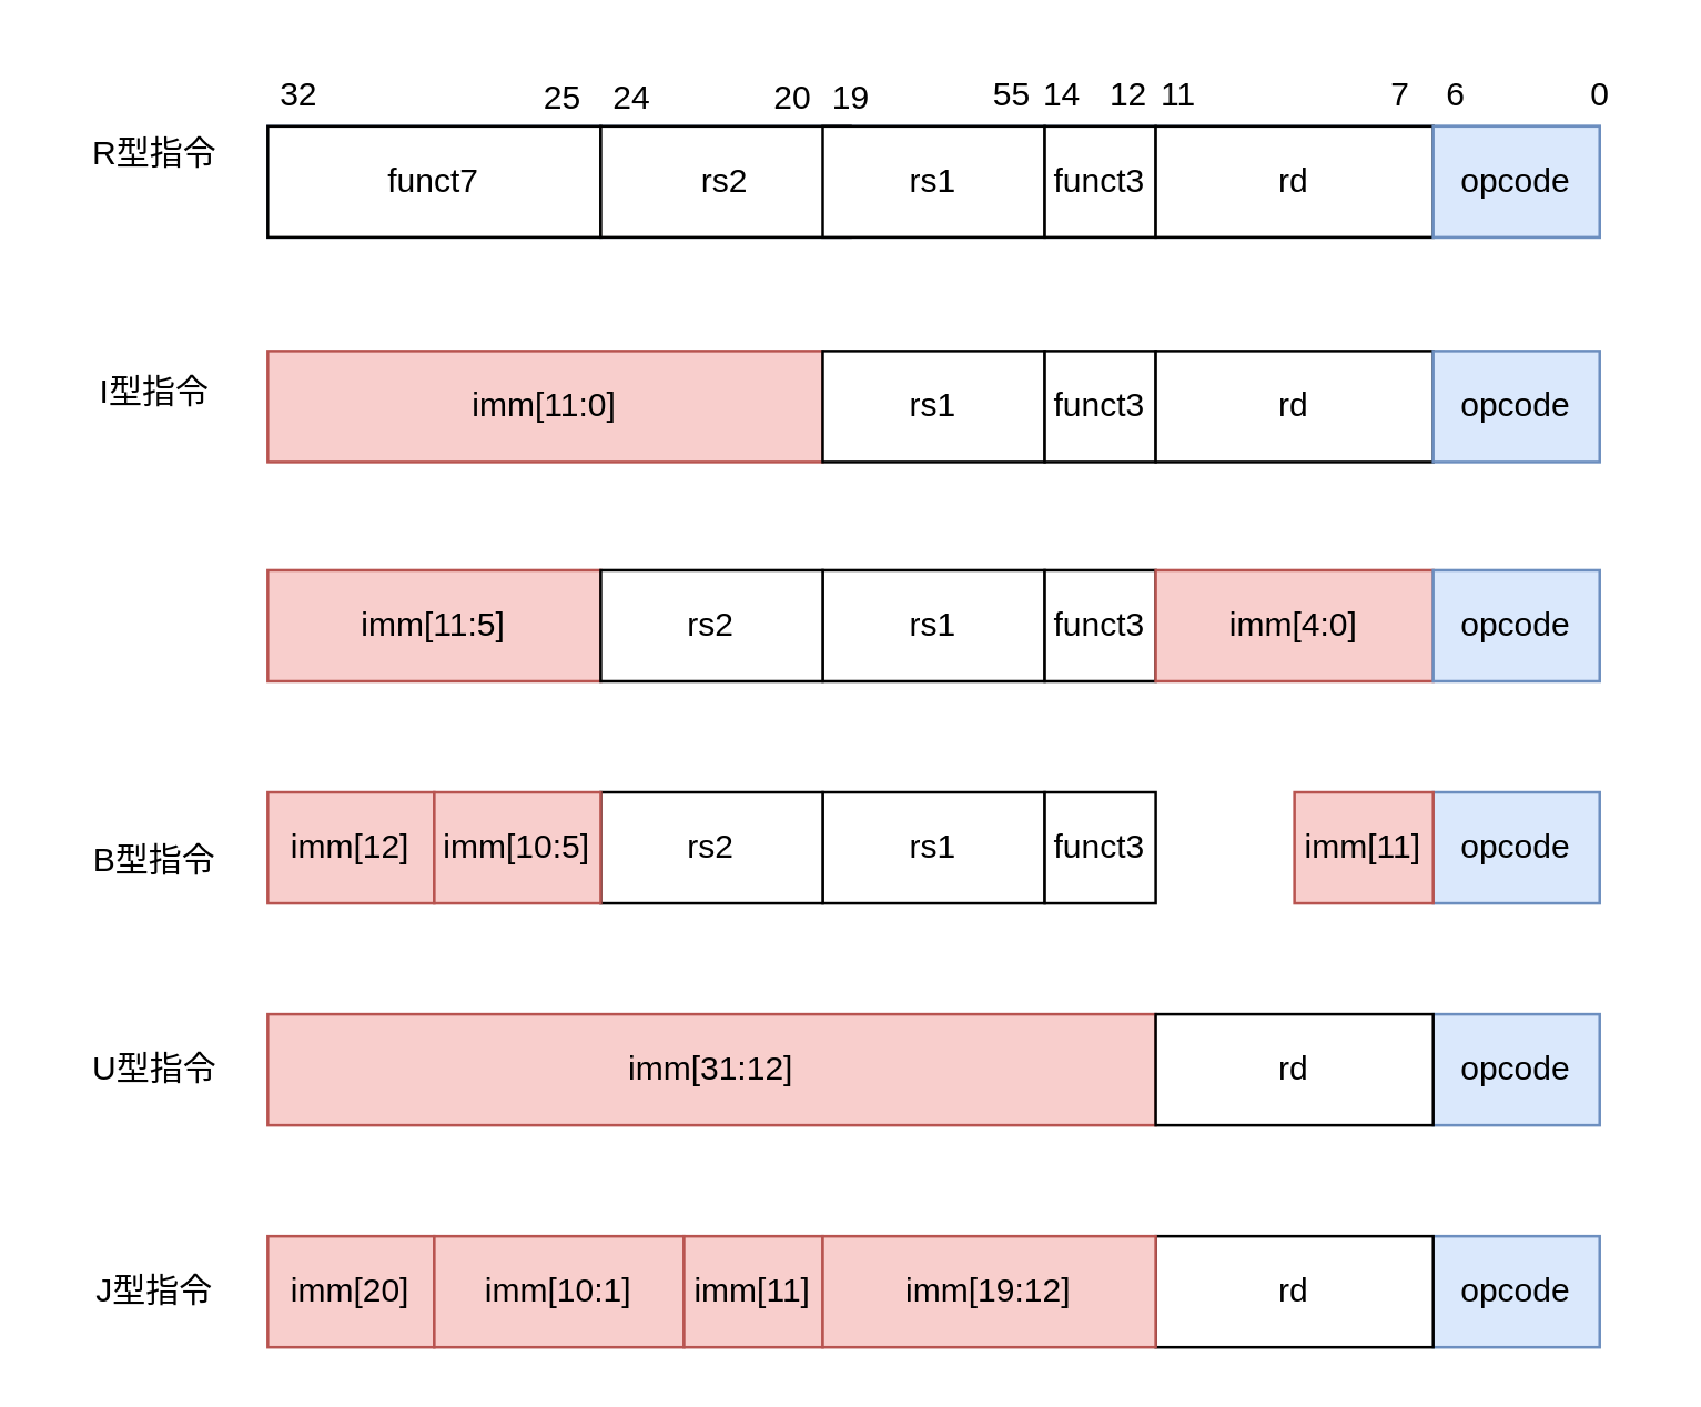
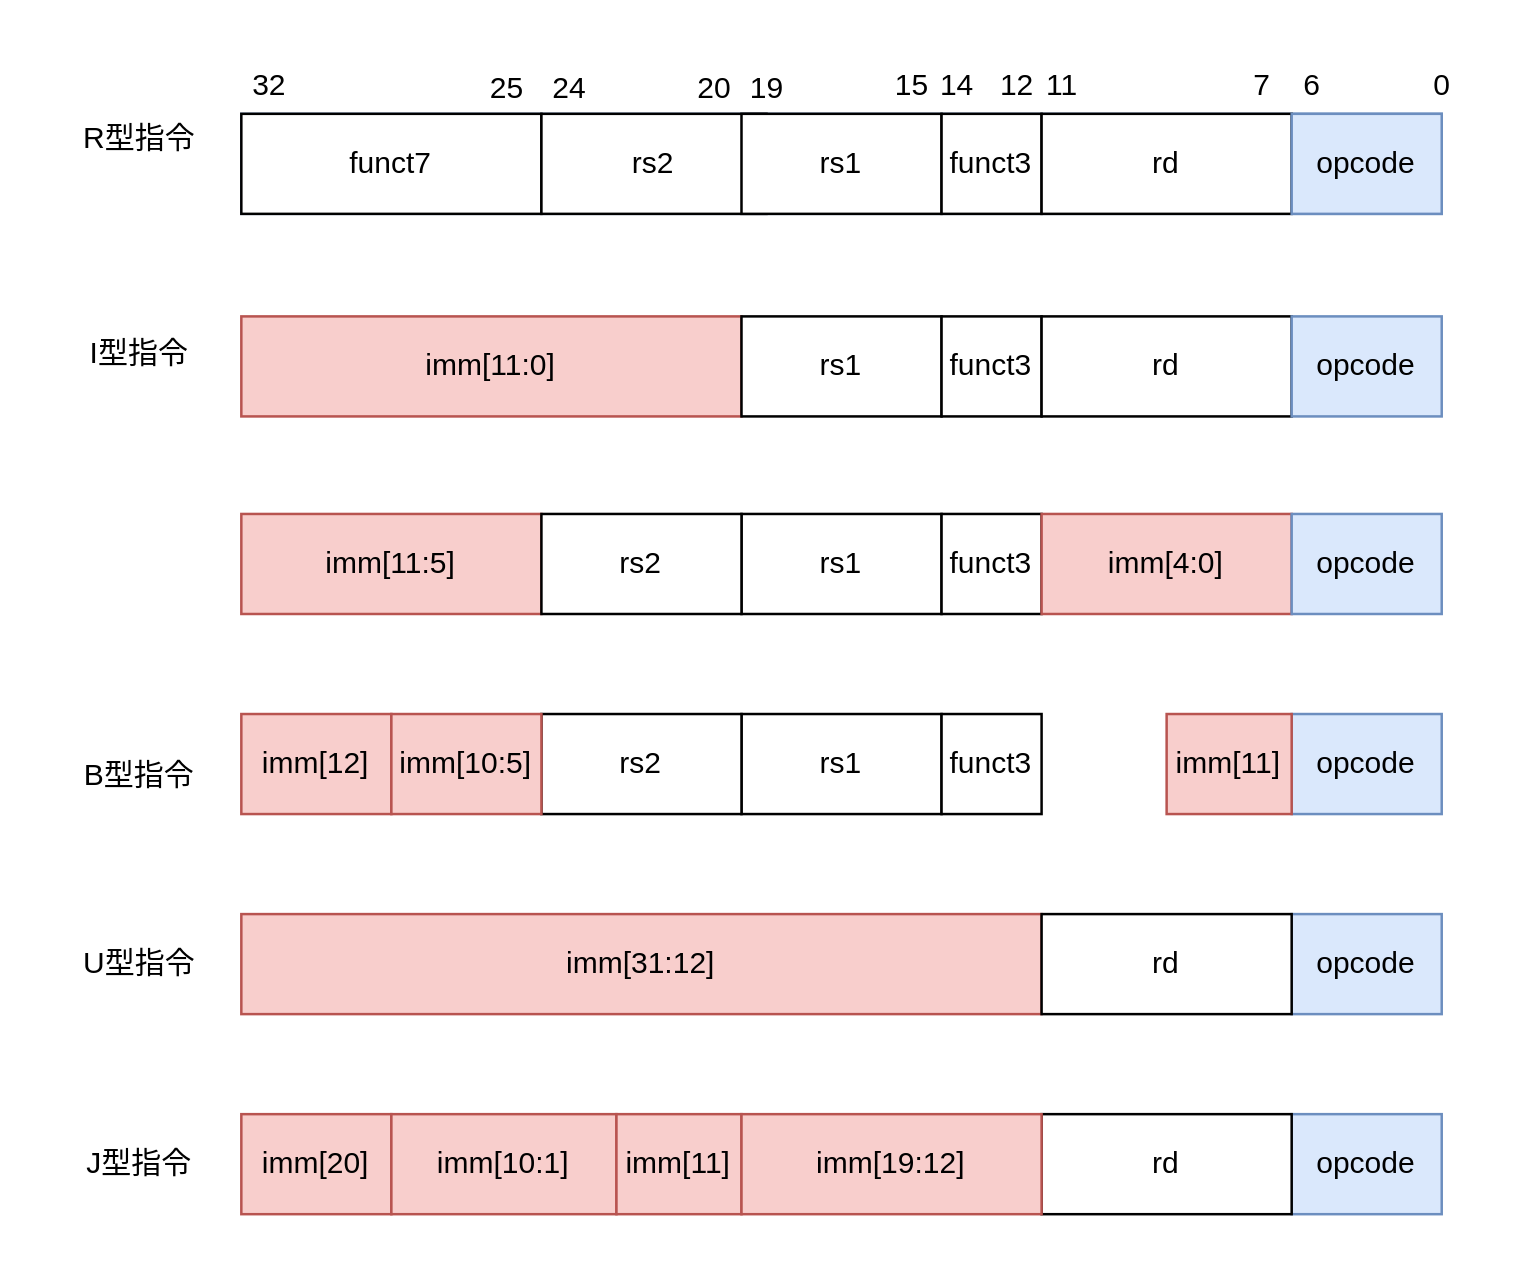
  <mxCell id="0" />
  <mxCell id="1" parent="0" />
  <mxCell id="2" value="0" style="text;html=1;align=center;verticalAlign=top;resizable=0;points=[];autosize=1;strokeColor=none;fillColor=none;" vertex="1" parent="1"><mxGeometry x="561" y="20" width="30" height="30" as="geometry" /></mxCell>
  <mxCell id="3" value="6" style="text;html=1;align=center;verticalAlign=top;resizable=0;points=[];autosize=1;strokeColor=none;fillColor=none;" vertex="1" parent="1"><mxGeometry x="509" y="20" width="30" height="30" as="geometry" /></mxCell>
  <mxCell id="4" value="7" style="text;html=1;align=center;verticalAlign=top;resizable=0;points=[];autosize=1;strokeColor=none;fillColor=none;" vertex="1" parent="1"><mxGeometry x="489" y="20" width="30" height="30" as="geometry" /></mxCell>
  <mxCell id="5" value="11" style="text;html=1;align=center;verticalAlign=top;resizable=0;points=[];autosize=1;strokeColor=none;fillColor=none;" vertex="1" parent="1"><mxGeometry x="404" y="20" width="40" height="30" as="geometry" /></mxCell>
  <mxCell id="6" value="12" style="text;html=1;align=center;verticalAlign=top;resizable=0;points=[];autosize=1;strokeColor=none;fillColor=none;" vertex="1" parent="1"><mxGeometry x="386" y="20" width="40" height="30" as="geometry" /></mxCell>
  <mxCell id="7" value="14" style="text;html=1;align=center;verticalAlign=top;resizable=0;points=[];autosize=1;strokeColor=none;fillColor=none;" vertex="1" parent="1"><mxGeometry x="362" y="20" width="40" height="30" as="geometry" /></mxCell>
- <mxCell id="8" value="55" style="text;html=1;align=center;verticalAlign=top;resizable=0;points=[];autosize=1;strokeColor=none;fillColor=none;" vertex="1" parent="1"><mxGeometry x="344" y="20" width="40" height="30" as="geometry" /></mxCell>
+ <mxCell id="8" value="15" style="text;html=1;align=center;verticalAlign=top;resizable=0;points=[];autosize=1;strokeColor=none;fillColor=none;" vertex="1" parent="1"><mxGeometry x="344" y="20" width="40" height="30" as="geometry" /></mxCell>
  <mxCell id="9" value="19" style="text;html=1;align=center;verticalAlign=top;resizable=0;points=[];autosize=1;strokeColor=none;fillColor=none;" vertex="1" parent="1"><mxGeometry x="286" y="21" width="40" height="30" as="geometry" /></mxCell>
  <mxCell id="10" value="20" style="text;html=1;align=center;verticalAlign=top;resizable=0;points=[];autosize=1;strokeColor=none;fillColor=none;" vertex="1" parent="1"><mxGeometry x="265" y="21" width="40" height="30" as="geometry" /></mxCell>
  <mxCell id="11" value="24" style="text;html=1;align=center;verticalAlign=top;resizable=0;points=[];autosize=1;strokeColor=none;fillColor=none;" vertex="1" parent="1"><mxGeometry x="207" y="21" width="40" height="30" as="geometry" /></mxCell>
  <mxCell id="12" value="25" style="text;html=1;align=center;verticalAlign=top;resizable=0;points=[];autosize=1;strokeColor=none;fillColor=none;" vertex="1" parent="1"><mxGeometry x="182" y="21" width="40" height="30" as="geometry" /></mxCell>
  <mxCell id="13" value="32" style="text;html=1;align=center;verticalAlign=top;resizable=0;points=[];autosize=1;strokeColor=none;fillColor=none;" vertex="1" parent="1"><mxGeometry x="87" y="20" width="40" height="30" as="geometry" /></mxCell>
  <mxCell id="14" value="" style="group;fillColor=#dae8fc;strokeColor=#6c8ebf;" vertex="1" connectable="0" parent="1"><mxGeometry x="96" y="45" width="480" height="40" as="geometry" /></mxCell>
  <mxCell id="15" value="funct7" style="rounded=0;whiteSpace=wrap;html=1;" vertex="1" parent="14"><mxGeometry width="120" height="40" as="geometry" /></mxCell>
  <mxCell id="16" value="rs2" style="rounded=0;whiteSpace=wrap;html=1;" vertex="1" parent="14"><mxGeometry x="120" width="90" height="40" as="geometry" /></mxCell>
  <mxCell id="17" value="rs1" style="rounded=0;whiteSpace=wrap;html=1;" vertex="1" parent="14"><mxGeometry x="200" width="80" height="40" as="geometry" /></mxCell>
  <mxCell id="18" value="funct3" style="rounded=0;whiteSpace=wrap;html=1;" vertex="1" parent="14"><mxGeometry x="280" width="40" height="40" as="geometry" /></mxCell>
  <mxCell id="19" value="rd" style="rounded=0;whiteSpace=wrap;html=1;" vertex="1" parent="14"><mxGeometry x="320" width="100" height="40" as="geometry" /></mxCell>
  <mxCell id="20" value="opcode" style="rounded=0;whiteSpace=wrap;html=1;fillColor=#dae8fc;strokeColor=#6c8ebf;" vertex="1" parent="14"><mxGeometry x="420" width="60" height="40" as="geometry" /></mxCell>
  <mxCell id="21" value="" style="group" vertex="1" connectable="0" parent="1"><mxGeometry x="96" y="126" width="480" height="40" as="geometry" /></mxCell>
  <mxCell id="22" value="imm[11:0]" style="rounded=0;whiteSpace=wrap;html=1;fillColor=#f8cecc;strokeColor=#b85450;" vertex="1" parent="21"><mxGeometry width="200" height="40" as="geometry" /></mxCell>
  <mxCell id="23" value="rs1" style="rounded=0;whiteSpace=wrap;html=1;" vertex="1" parent="21"><mxGeometry x="200" width="80" height="40" as="geometry" /></mxCell>
  <mxCell id="24" value="funct3" style="rounded=0;whiteSpace=wrap;html=1;" vertex="1" parent="21"><mxGeometry x="280" width="40" height="40" as="geometry" /></mxCell>
  <mxCell id="25" value="rd" style="rounded=0;whiteSpace=wrap;html=1;" vertex="1" parent="21"><mxGeometry x="320" width="100" height="40" as="geometry" /></mxCell>
  <mxCell id="26" value="opcode" style="rounded=0;whiteSpace=wrap;html=1;fillColor=#dae8fc;strokeColor=#6c8ebf;" vertex="1" parent="21"><mxGeometry x="420" width="60" height="40" as="geometry" /></mxCell>
  <mxCell id="27" value="" style="group" vertex="1" connectable="0" parent="1"><mxGeometry x="96" y="205" width="480" height="40" as="geometry" /></mxCell>
  <mxCell id="28" value="imm[11:5]" style="rounded=0;whiteSpace=wrap;html=1;fillColor=#f8cecc;strokeColor=#b85450;" vertex="1" parent="27"><mxGeometry width="120" height="40" as="geometry" /></mxCell>
  <mxCell id="29" value="rs1" style="rounded=0;whiteSpace=wrap;html=1;" vertex="1" parent="27"><mxGeometry x="200" width="80" height="40" as="geometry" /></mxCell>
  <mxCell id="30" value="funct3" style="rounded=0;whiteSpace=wrap;html=1;" vertex="1" parent="27"><mxGeometry x="280" width="40" height="40" as="geometry" /></mxCell>
  <mxCell id="31" value="imm[4:0]" style="rounded=0;whiteSpace=wrap;html=1;fillColor=#f8cecc;strokeColor=#b85450;" vertex="1" parent="27"><mxGeometry x="320" width="100" height="40" as="geometry" /></mxCell>
  <mxCell id="32" value="opcode" style="rounded=0;whiteSpace=wrap;html=1;fillColor=#dae8fc;strokeColor=#6c8ebf;" vertex="1" parent="27"><mxGeometry x="420" width="60" height="40" as="geometry" /></mxCell>
  <mxCell id="33" value="rs2" style="rounded=0;whiteSpace=wrap;html=1;" vertex="1" parent="27"><mxGeometry x="120" width="80" height="40" as="geometry" /></mxCell>
  <mxCell id="34" value="" style="group" vertex="1" connectable="0" parent="1"><mxGeometry x="96" y="285" width="480" height="40" as="geometry" /></mxCell>
  <mxCell id="35" value="imm[12]" style="rounded=0;whiteSpace=wrap;html=1;fillColor=#f8cecc;strokeColor=#b85450;" vertex="1" parent="34"><mxGeometry width="60" height="40" as="geometry" /></mxCell>
  <mxCell id="36" value="rs1" style="rounded=0;whiteSpace=wrap;html=1;" vertex="1" parent="34"><mxGeometry x="200" width="80" height="40" as="geometry" /></mxCell>
  <mxCell id="37" value="funct3" style="rounded=0;whiteSpace=wrap;html=1;" vertex="1" parent="34"><mxGeometry x="280" width="40" height="40" as="geometry" /></mxCell>
  <mxCell id="38" value="opcode" style="rounded=0;whiteSpace=wrap;html=1;fillColor=#dae8fc;strokeColor=#6c8ebf;" vertex="1" parent="34"><mxGeometry x="420" width="60" height="40" as="geometry" /></mxCell>
  <mxCell id="39" value="rs2" style="rounded=0;whiteSpace=wrap;html=1;" vertex="1" parent="34"><mxGeometry x="120" width="80" height="40" as="geometry" /></mxCell>
  <mxCell id="40" value="imm[10:5]" style="rounded=0;whiteSpace=wrap;html=1;fillColor=#f8cecc;strokeColor=#b85450;" vertex="1" parent="34"><mxGeometry x="60" width="60" height="40" as="geometry" /></mxCell>
  <mxCell id="41" value="imm[11]" style="rounded=0;whiteSpace=wrap;html=1;fillColor=#f8cecc;strokeColor=#b85450;" vertex="1" parent="34"><mxGeometry x="370" width="50" height="40" as="geometry" /></mxCell>
  <mxCell id="42" value="" style="group" vertex="1" connectable="0" parent="1"><mxGeometry x="96" y="365" width="480" height="40" as="geometry" /></mxCell>
  <mxCell id="43" value="imm[31:12]" style="rounded=0;whiteSpace=wrap;html=1;fillColor=#f8cecc;strokeColor=#b85450;" vertex="1" parent="42"><mxGeometry width="320" height="40" as="geometry" /></mxCell>
  <mxCell id="44" value="opcode" style="rounded=0;whiteSpace=wrap;html=1;fillColor=#dae8fc;strokeColor=#6c8ebf;" vertex="1" parent="42"><mxGeometry x="420" width="60" height="40" as="geometry" /></mxCell>
  <mxCell id="45" value="rd" style="rounded=0;whiteSpace=wrap;html=1;" vertex="1" parent="42"><mxGeometry x="320" width="100" height="40" as="geometry" /></mxCell>
  <mxCell id="46" value="" style="group" vertex="1" connectable="0" parent="1"><mxGeometry x="96" y="445" width="480" height="40" as="geometry" /></mxCell>
  <mxCell id="47" value="imm[20]" style="rounded=0;whiteSpace=wrap;html=1;fillColor=#f8cecc;strokeColor=#b85450;" vertex="1" parent="46"><mxGeometry width="60" height="40" as="geometry" /></mxCell>
  <mxCell id="48" value="opcode" style="rounded=0;whiteSpace=wrap;html=1;fillColor=#dae8fc;strokeColor=#6c8ebf;" vertex="1" parent="46"><mxGeometry x="420" width="60" height="40" as="geometry" /></mxCell>
  <mxCell id="49" value="rd" style="rounded=0;whiteSpace=wrap;html=1;" vertex="1" parent="46"><mxGeometry x="320" width="100" height="40" as="geometry" /></mxCell>
  <mxCell id="50" value="imm[10:1]" style="rounded=0;whiteSpace=wrap;html=1;fillColor=#f8cecc;strokeColor=#b85450;" vertex="1" parent="46"><mxGeometry x="60" width="90" height="40" as="geometry" /></mxCell>
  <mxCell id="51" value="imm[11]" style="rounded=0;whiteSpace=wrap;html=1;fillColor=#f8cecc;strokeColor=#b85450;" vertex="1" parent="46"><mxGeometry x="150" width="50" height="40" as="geometry" /></mxCell>
  <mxCell id="52" value="imm[19:12]" style="rounded=0;whiteSpace=wrap;html=1;fillColor=#f8cecc;strokeColor=#b85450;" vertex="1" parent="46"><mxGeometry x="200" width="120" height="40" as="geometry" /></mxCell>
  <mxCell id="53" value="R型指令" style="text;html=1;align=center;verticalAlign=middle;resizable=0;points=[];autosize=1;strokeColor=none;fillColor=none;" vertex="1" parent="1"><mxGeometry x="20" y="40" width="70" height="30" as="geometry" /></mxCell>
  <mxCell id="54" value="I型指令" style="text;html=1;align=center;verticalAlign=middle;resizable=0;points=[];autosize=1;strokeColor=none;fillColor=none;" vertex="1" parent="1"><mxGeometry x="25" y="126" width="60" height="30" as="geometry" /></mxCell>
  <mxCell id="55" value="B型指令" style="text;html=1;align=center;verticalAlign=middle;resizable=0;points=[];autosize=1;strokeColor=none;fillColor=none;" vertex="1" parent="1"><mxGeometry x="20" y="295" width="70" height="30" as="geometry" /></mxCell>
  <mxCell id="56" value="U型指令" style="text;html=1;align=center;verticalAlign=middle;resizable=0;points=[];autosize=1;strokeColor=none;fillColor=none;" vertex="1" parent="1"><mxGeometry x="20" y="370" width="70" height="30" as="geometry" /></mxCell>
  <mxCell id="57" value="J型指令" style="text;html=1;align=center;verticalAlign=middle;resizable=0;points=[];autosize=1;strokeColor=none;fillColor=none;" vertex="1" parent="1"><mxGeometry x="20" y="450" width="70" height="30" as="geometry" /></mxCell>
